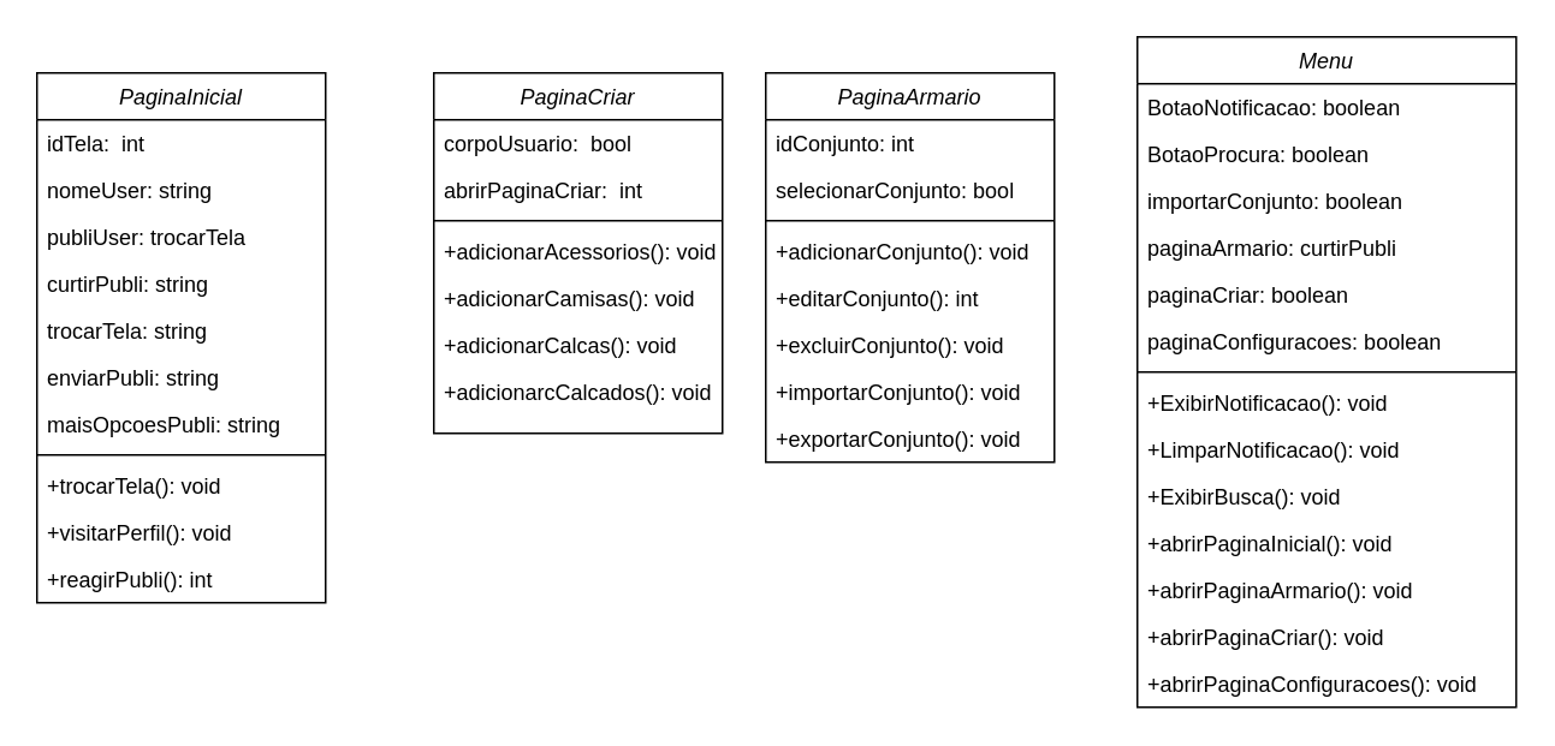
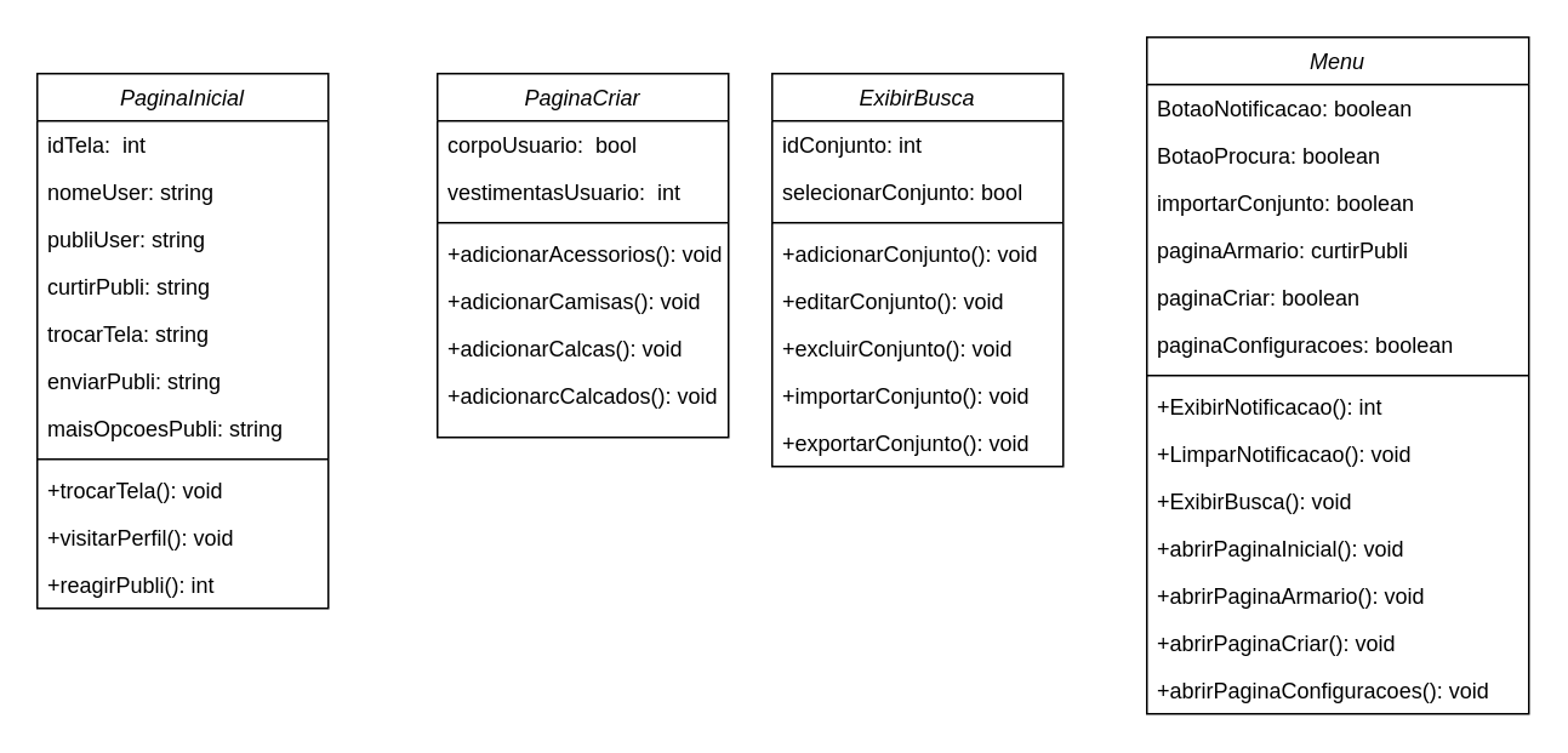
  <mxCell id="0" />
  <mxCell id="1" parent="0" />
  <mxCell id="2" value="PaginaInicial" style="swimlane;fontStyle=2;align=center;verticalAlign=top;childLayout=stackLayout;horizontal=1;startSize=26;horizontalStack=0;resizeParent=1;resizeLast=0;collapsible=1;marginBottom=0;rounded=0;shadow=0;strokeWidth=1;" parent="1" vertex="1"><mxGeometry x="20" y="40" width="160" height="294" as="geometry"><mxRectangle x="70" y="120" width="160" height="26" as="alternateBounds" /></mxGeometry></mxCell>
  <mxCell id="3" value="idTela:  int" style="text;align=left;verticalAlign=top;spacingLeft=4;spacingRight=4;overflow=hidden;rotatable=0;points=[[0,0.5],[1,0.5]];portConstraint=eastwest;" parent="2" vertex="1"><mxGeometry y="26" width="160" height="26" as="geometry" /></mxCell>
  <mxCell id="4" value="nomeUser: string" style="text;align=left;verticalAlign=top;spacingLeft=4;spacingRight=4;overflow=hidden;rotatable=0;points=[[0,0.5],[1,0.5]];portConstraint=eastwest;rounded=0;shadow=0;html=0;" parent="2" vertex="1"><mxGeometry y="52" width="160" height="26" as="geometry" /></mxCell>
- <mxCell id="5" value="publiUser: trocarTela" style="text;align=left;verticalAlign=top;spacingLeft=4;spacingRight=4;overflow=hidden;rotatable=0;points=[[0,0.5],[1,0.5]];portConstraint=eastwest;rounded=0;shadow=0;html=0;" parent="2" vertex="1"><mxGeometry y="78" width="160" height="26" as="geometry" /></mxCell>
+ <mxCell id="5" value="publiUser: string" style="text;align=left;verticalAlign=top;spacingLeft=4;spacingRight=4;overflow=hidden;rotatable=0;points=[[0,0.5],[1,0.5]];portConstraint=eastwest;rounded=0;shadow=0;html=0;" parent="2" vertex="1"><mxGeometry y="78" width="160" height="26" as="geometry" /></mxCell>
  <mxCell id="6" value="curtirPubli: string" style="text;align=left;verticalAlign=top;spacingLeft=4;spacingRight=4;overflow=hidden;rotatable=0;points=[[0,0.5],[1,0.5]];portConstraint=eastwest;rounded=0;shadow=0;html=0;" parent="2" vertex="1"><mxGeometry y="104" width="160" height="26" as="geometry" /></mxCell>
  <mxCell id="7" value="trocarTela: string" style="text;align=left;verticalAlign=top;spacingLeft=4;spacingRight=4;overflow=hidden;rotatable=0;points=[[0,0.5],[1,0.5]];portConstraint=eastwest;rounded=0;shadow=0;html=0;" parent="2" vertex="1"><mxGeometry y="130" width="160" height="26" as="geometry" /></mxCell>
  <mxCell id="8" value="enviarPubli: string" style="text;align=left;verticalAlign=top;spacingLeft=4;spacingRight=4;overflow=hidden;rotatable=0;points=[[0,0.5],[1,0.5]];portConstraint=eastwest;rounded=0;shadow=0;html=0;" vertex="1" parent="2"><mxGeometry y="156" width="160" height="26" as="geometry" /></mxCell>
  <mxCell id="9" value="maisOpcoesPubli: string" style="text;align=left;verticalAlign=top;spacingLeft=4;spacingRight=4;overflow=hidden;rotatable=0;points=[[0,0.5],[1,0.5]];portConstraint=eastwest;rounded=0;shadow=0;html=0;" parent="2" vertex="1"><mxGeometry y="182" width="160" height="26" as="geometry" /></mxCell>
  <mxCell id="10" value="" style="line;html=1;strokeWidth=1;align=left;verticalAlign=middle;spacingTop=-1;spacingLeft=3;spacingRight=3;rotatable=0;labelPosition=right;points=[];portConstraint=eastwest;" parent="2" vertex="1"><mxGeometry y="208" width="160" height="8" as="geometry" /></mxCell>
  <mxCell id="11" value="+trocarTela(): void" style="text;align=left;verticalAlign=top;spacingLeft=4;spacingRight=4;overflow=hidden;rotatable=0;points=[[0,0.5],[1,0.5]];portConstraint=eastwest;rounded=0;shadow=0;html=0;" vertex="1" parent="2"><mxGeometry y="216" width="160" height="26" as="geometry" /></mxCell>
  <mxCell id="12" value="+visitarPerfil(): void" style="text;align=left;verticalAlign=top;spacingLeft=4;spacingRight=4;overflow=hidden;rotatable=0;points=[[0,0.5],[1,0.5]];portConstraint=eastwest;rounded=0;shadow=0;html=0;" vertex="1" parent="2"><mxGeometry y="242" width="160" height="26" as="geometry" /></mxCell>
  <mxCell id="13" value="+reagirPubli(): int" style="text;align=left;verticalAlign=top;spacingLeft=4;spacingRight=4;overflow=hidden;rotatable=0;points=[[0,0.5],[1,0.5]];portConstraint=eastwest;rounded=0;shadow=0;html=0;" vertex="1" parent="2"><mxGeometry y="268" width="160" height="26" as="geometry" /></mxCell>
  <mxCell id="14" value="Menu" style="swimlane;fontStyle=2;align=center;verticalAlign=top;childLayout=stackLayout;horizontal=1;startSize=26;horizontalStack=0;resizeParent=1;resizeLast=0;collapsible=1;marginBottom=0;rounded=0;shadow=0;strokeWidth=1;" parent="1" vertex="1"><mxGeometry x="630" y="20" width="210" height="372" as="geometry"><mxRectangle x="230" y="140" width="160" height="26" as="alternateBounds" /></mxGeometry></mxCell>
  <mxCell id="15" value="BotaoNotificacao: boolean" style="text;align=left;verticalAlign=top;spacingLeft=4;spacingRight=4;overflow=hidden;rotatable=0;points=[[0,0.5],[1,0.5]];portConstraint=eastwest;rounded=0;shadow=0;html=0;" parent="14" vertex="1"><mxGeometry y="26" width="210" height="26" as="geometry" /></mxCell>
  <mxCell id="16" value="BotaoProcura: boolean" style="text;align=left;verticalAlign=top;spacingLeft=4;spacingRight=4;overflow=hidden;rotatable=0;points=[[0,0.5],[1,0.5]];portConstraint=eastwest;rounded=0;shadow=0;html=0;" parent="14" vertex="1"><mxGeometry y="52" width="210" height="26" as="geometry" /></mxCell>
  <mxCell id="17" value="importarConjunto: boolean" style="text;align=left;verticalAlign=top;spacingLeft=4;spacingRight=4;overflow=hidden;rotatable=0;points=[[0,0.5],[1,0.5]];portConstraint=eastwest;rounded=0;shadow=0;html=0;" vertex="1" parent="14"><mxGeometry y="78" width="210" height="26" as="geometry" /></mxCell>
  <mxCell id="18" value="paginaArmario: curtirPubli" style="text;align=left;verticalAlign=top;spacingLeft=4;spacingRight=4;overflow=hidden;rotatable=0;points=[[0,0.5],[1,0.5]];portConstraint=eastwest;rounded=0;shadow=0;html=0;" vertex="1" parent="14"><mxGeometry y="104" width="210" height="26" as="geometry" /></mxCell>
  <mxCell id="19" value="paginaCriar: boolean" style="text;align=left;verticalAlign=top;spacingLeft=4;spacingRight=4;overflow=hidden;rotatable=0;points=[[0,0.5],[1,0.5]];portConstraint=eastwest;rounded=0;shadow=0;html=0;" vertex="1" parent="14"><mxGeometry y="130" width="210" height="26" as="geometry" /></mxCell>
  <mxCell id="20" value="paginaConfiguracoes: boolean" style="text;align=left;verticalAlign=top;spacingLeft=4;spacingRight=4;overflow=hidden;rotatable=0;points=[[0,0.5],[1,0.5]];portConstraint=eastwest;rounded=0;shadow=0;html=0;" vertex="1" parent="14"><mxGeometry y="156" width="210" height="26" as="geometry" /></mxCell>
  <mxCell id="21" value="" style="line;html=1;strokeWidth=1;align=left;verticalAlign=middle;spacingTop=-1;spacingLeft=3;spacingRight=3;rotatable=0;labelPosition=right;points=[];portConstraint=eastwest;" vertex="1" parent="14"><mxGeometry y="182" width="210" height="8" as="geometry" /></mxCell>
- <mxCell id="22" value="+ExibirNotificacao(): void" style="text;align=left;verticalAlign=top;spacingLeft=4;spacingRight=4;overflow=hidden;rotatable=0;points=[[0,0.5],[1,0.5]];portConstraint=eastwest;rounded=0;shadow=0;html=0;" parent="14" vertex="1"><mxGeometry y="190" width="210" height="26" as="geometry" /></mxCell>
+ <mxCell id="22" value="+ExibirNotificacao(): int" style="text;align=left;verticalAlign=top;spacingLeft=4;spacingRight=4;overflow=hidden;rotatable=0;points=[[0,0.5],[1,0.5]];portConstraint=eastwest;rounded=0;shadow=0;html=0;" parent="14" vertex="1"><mxGeometry y="190" width="210" height="26" as="geometry" /></mxCell>
  <mxCell id="23" value="+LimparNotificacao(): void" style="text;align=left;verticalAlign=top;spacingLeft=4;spacingRight=4;overflow=hidden;rotatable=0;points=[[0,0.5],[1,0.5]];portConstraint=eastwest;rounded=0;shadow=0;html=0;" parent="14" vertex="1"><mxGeometry y="216" width="210" height="26" as="geometry" /></mxCell>
  <mxCell id="24" value="+ExibirBusca(): void" style="text;align=left;verticalAlign=top;spacingLeft=4;spacingRight=4;overflow=hidden;rotatable=0;points=[[0,0.5],[1,0.5]];portConstraint=eastwest;rounded=0;shadow=0;html=0;" vertex="1" parent="14"><mxGeometry y="242" width="210" height="26" as="geometry" /></mxCell>
  <mxCell id="25" value="+abrirPaginaInicial(): void" style="text;align=left;verticalAlign=top;spacingLeft=4;spacingRight=4;overflow=hidden;rotatable=0;points=[[0,0.5],[1,0.5]];portConstraint=eastwest;rounded=0;shadow=0;html=0;" vertex="1" parent="14"><mxGeometry y="268" width="210" height="26" as="geometry" /></mxCell>
  <mxCell id="26" value="+abrirPaginaArmario(): void" style="text;align=left;verticalAlign=top;spacingLeft=4;spacingRight=4;overflow=hidden;rotatable=0;points=[[0,0.5],[1,0.5]];portConstraint=eastwest;rounded=0;shadow=0;html=0;" vertex="1" parent="14"><mxGeometry y="294" width="210" height="26" as="geometry" /></mxCell>
  <mxCell id="27" value="+abrirPaginaCriar(): void" style="text;align=left;verticalAlign=top;spacingLeft=4;spacingRight=4;overflow=hidden;rotatable=0;points=[[0,0.5],[1,0.5]];portConstraint=eastwest;rounded=0;shadow=0;html=0;" vertex="1" parent="14"><mxGeometry y="320" width="210" height="26" as="geometry" /></mxCell>
  <mxCell id="28" value="+abrirPaginaConfiguracoes(): void" style="text;align=left;verticalAlign=top;spacingLeft=4;spacingRight=4;overflow=hidden;rotatable=0;points=[[0,0.5],[1,0.5]];portConstraint=eastwest;rounded=0;shadow=0;html=0;" parent="14" vertex="1"><mxGeometry y="346" width="210" height="26" as="geometry" /></mxCell>
  <mxCell id="29" value="PaginaCriar" style="swimlane;fontStyle=2;align=center;verticalAlign=top;childLayout=stackLayout;horizontal=1;startSize=26;horizontalStack=0;resizeParent=1;resizeLast=0;collapsible=1;marginBottom=0;rounded=0;shadow=0;strokeWidth=1;" vertex="1" parent="1"><mxGeometry x="240" y="40" width="160" height="200" as="geometry"><mxRectangle x="70" y="120" width="160" height="26" as="alternateBounds" /></mxGeometry></mxCell>
  <mxCell id="30" value="corpoUsuario:  bool" style="text;align=left;verticalAlign=top;spacingLeft=4;spacingRight=4;overflow=hidden;rotatable=0;points=[[0,0.5],[1,0.5]];portConstraint=eastwest;" vertex="1" parent="29"><mxGeometry y="26" width="160" height="26" as="geometry" /></mxCell>
- <mxCell id="31" value="abrirPaginaCriar:  int" style="text;align=left;verticalAlign=top;spacingLeft=4;spacingRight=4;overflow=hidden;rotatable=0;points=[[0,0.5],[1,0.5]];portConstraint=eastwest;rounded=0;shadow=0;html=0;" vertex="1" parent="29"><mxGeometry y="52" width="160" height="26" as="geometry" /></mxCell>
+ <mxCell id="31" value="vestimentasUsuario:  int" style="text;align=left;verticalAlign=top;spacingLeft=4;spacingRight=4;overflow=hidden;rotatable=0;points=[[0,0.5],[1,0.5]];portConstraint=eastwest;rounded=0;shadow=0;html=0;" vertex="1" parent="29"><mxGeometry y="52" width="160" height="26" as="geometry" /></mxCell>
  <mxCell id="32" value="" style="line;html=1;strokeWidth=1;align=left;verticalAlign=middle;spacingTop=-1;spacingLeft=3;spacingRight=3;rotatable=0;labelPosition=right;points=[];portConstraint=eastwest;" vertex="1" parent="29"><mxGeometry y="78" width="160" height="8" as="geometry" /></mxCell>
  <mxCell id="33" value="+adicionarAcessorios(): void" style="text;align=left;verticalAlign=top;spacingLeft=4;spacingRight=4;overflow=hidden;rotatable=0;points=[[0,0.5],[1,0.5]];portConstraint=eastwest;rounded=0;shadow=0;html=0;" vertex="1" parent="29"><mxGeometry y="86" width="160" height="26" as="geometry" /></mxCell>
  <mxCell id="34" value="+adicionarCamisas(): void" style="text;align=left;verticalAlign=top;spacingLeft=4;spacingRight=4;overflow=hidden;rotatable=0;points=[[0,0.5],[1,0.5]];portConstraint=eastwest;rounded=0;shadow=0;html=0;" vertex="1" parent="29"><mxGeometry y="112" width="160" height="26" as="geometry" /></mxCell>
  <mxCell id="35" value="+adicionarCalcas(): void" style="text;align=left;verticalAlign=top;spacingLeft=4;spacingRight=4;overflow=hidden;rotatable=0;points=[[0,0.5],[1,0.5]];portConstraint=eastwest;rounded=0;shadow=0;html=0;" vertex="1" parent="29"><mxGeometry y="138" width="160" height="26" as="geometry" /></mxCell>
  <mxCell id="36" value="+adicionarcCalcados(): void" style="text;align=left;verticalAlign=top;spacingLeft=4;spacingRight=4;overflow=hidden;rotatable=0;points=[[0,0.5],[1,0.5]];portConstraint=eastwest;rounded=0;shadow=0;html=0;" vertex="1" parent="29"><mxGeometry y="164" width="160" height="26" as="geometry" /></mxCell>
- <mxCell id="37" value="PaginaArmario" style="swimlane;fontStyle=2;align=center;verticalAlign=top;childLayout=stackLayout;horizontal=1;startSize=26;horizontalStack=0;resizeParent=1;resizeLast=0;collapsible=1;marginBottom=0;rounded=0;shadow=0;strokeWidth=1;" vertex="1" parent="1"><mxGeometry x="424" y="40" width="160" height="216" as="geometry"><mxRectangle x="70" y="120" width="160" height="26" as="alternateBounds" /></mxGeometry></mxCell>
+ <mxCell id="37" value="ExibirBusca" style="swimlane;fontStyle=2;align=center;verticalAlign=top;childLayout=stackLayout;horizontal=1;startSize=26;horizontalStack=0;resizeParent=1;resizeLast=0;collapsible=1;marginBottom=0;rounded=0;shadow=0;strokeWidth=1;" vertex="1" parent="1"><mxGeometry x="424" y="40" width="160" height="216" as="geometry"><mxRectangle x="70" y="120" width="160" height="26" as="alternateBounds" /></mxGeometry></mxCell>
  <mxCell id="38" value="idConjunto: int" style="text;align=left;verticalAlign=top;spacingLeft=4;spacingRight=4;overflow=hidden;rotatable=0;points=[[0,0.5],[1,0.5]];portConstraint=eastwest;" vertex="1" parent="37"><mxGeometry y="26" width="160" height="26" as="geometry" /></mxCell>
  <mxCell id="39" value="selecionarConjunto: bool" style="text;align=left;verticalAlign=top;spacingLeft=4;spacingRight=4;overflow=hidden;rotatable=0;points=[[0,0.5],[1,0.5]];portConstraint=eastwest;rounded=0;shadow=0;html=0;" vertex="1" parent="37"><mxGeometry y="52" width="160" height="26" as="geometry" /></mxCell>
  <mxCell id="40" value="" style="line;html=1;strokeWidth=1;align=left;verticalAlign=middle;spacingTop=-1;spacingLeft=3;spacingRight=3;rotatable=0;labelPosition=right;points=[];portConstraint=eastwest;" vertex="1" parent="37"><mxGeometry y="78" width="160" height="8" as="geometry" /></mxCell>
  <mxCell id="41" value="+adicionarConjunto(): void" style="text;align=left;verticalAlign=top;spacingLeft=4;spacingRight=4;overflow=hidden;rotatable=0;points=[[0,0.5],[1,0.5]];portConstraint=eastwest;rounded=0;shadow=0;html=0;" vertex="1" parent="37"><mxGeometry y="86" width="160" height="26" as="geometry" /></mxCell>
- <mxCell id="42" value="+editarConjunto(): int" style="text;align=left;verticalAlign=top;spacingLeft=4;spacingRight=4;overflow=hidden;rotatable=0;points=[[0,0.5],[1,0.5]];portConstraint=eastwest;rounded=0;shadow=0;html=0;" vertex="1" parent="37"><mxGeometry y="112" width="160" height="26" as="geometry" /></mxCell>
+ <mxCell id="42" value="+editarConjunto(): void" style="text;align=left;verticalAlign=top;spacingLeft=4;spacingRight=4;overflow=hidden;rotatable=0;points=[[0,0.5],[1,0.5]];portConstraint=eastwest;rounded=0;shadow=0;html=0;" vertex="1" parent="37"><mxGeometry y="112" width="160" height="26" as="geometry" /></mxCell>
  <mxCell id="43" value="+excluirConjunto(): void" style="text;align=left;verticalAlign=top;spacingLeft=4;spacingRight=4;overflow=hidden;rotatable=0;points=[[0,0.5],[1,0.5]];portConstraint=eastwest;rounded=0;shadow=0;html=0;" vertex="1" parent="37"><mxGeometry y="138" width="160" height="26" as="geometry" /></mxCell>
  <mxCell id="44" value="+importarConjunto(): void" style="text;align=left;verticalAlign=top;spacingLeft=4;spacingRight=4;overflow=hidden;rotatable=0;points=[[0,0.5],[1,0.5]];portConstraint=eastwest;rounded=0;shadow=0;html=0;" vertex="1" parent="37"><mxGeometry y="164" width="160" height="26" as="geometry" /></mxCell>
  <mxCell id="45" value="+exportarConjunto(): void" style="text;align=left;verticalAlign=top;spacingLeft=4;spacingRight=4;overflow=hidden;rotatable=0;points=[[0,0.5],[1,0.5]];portConstraint=eastwest;rounded=0;shadow=0;html=0;" vertex="1" parent="37"><mxGeometry y="190" width="160" height="26" as="geometry" /></mxCell>
